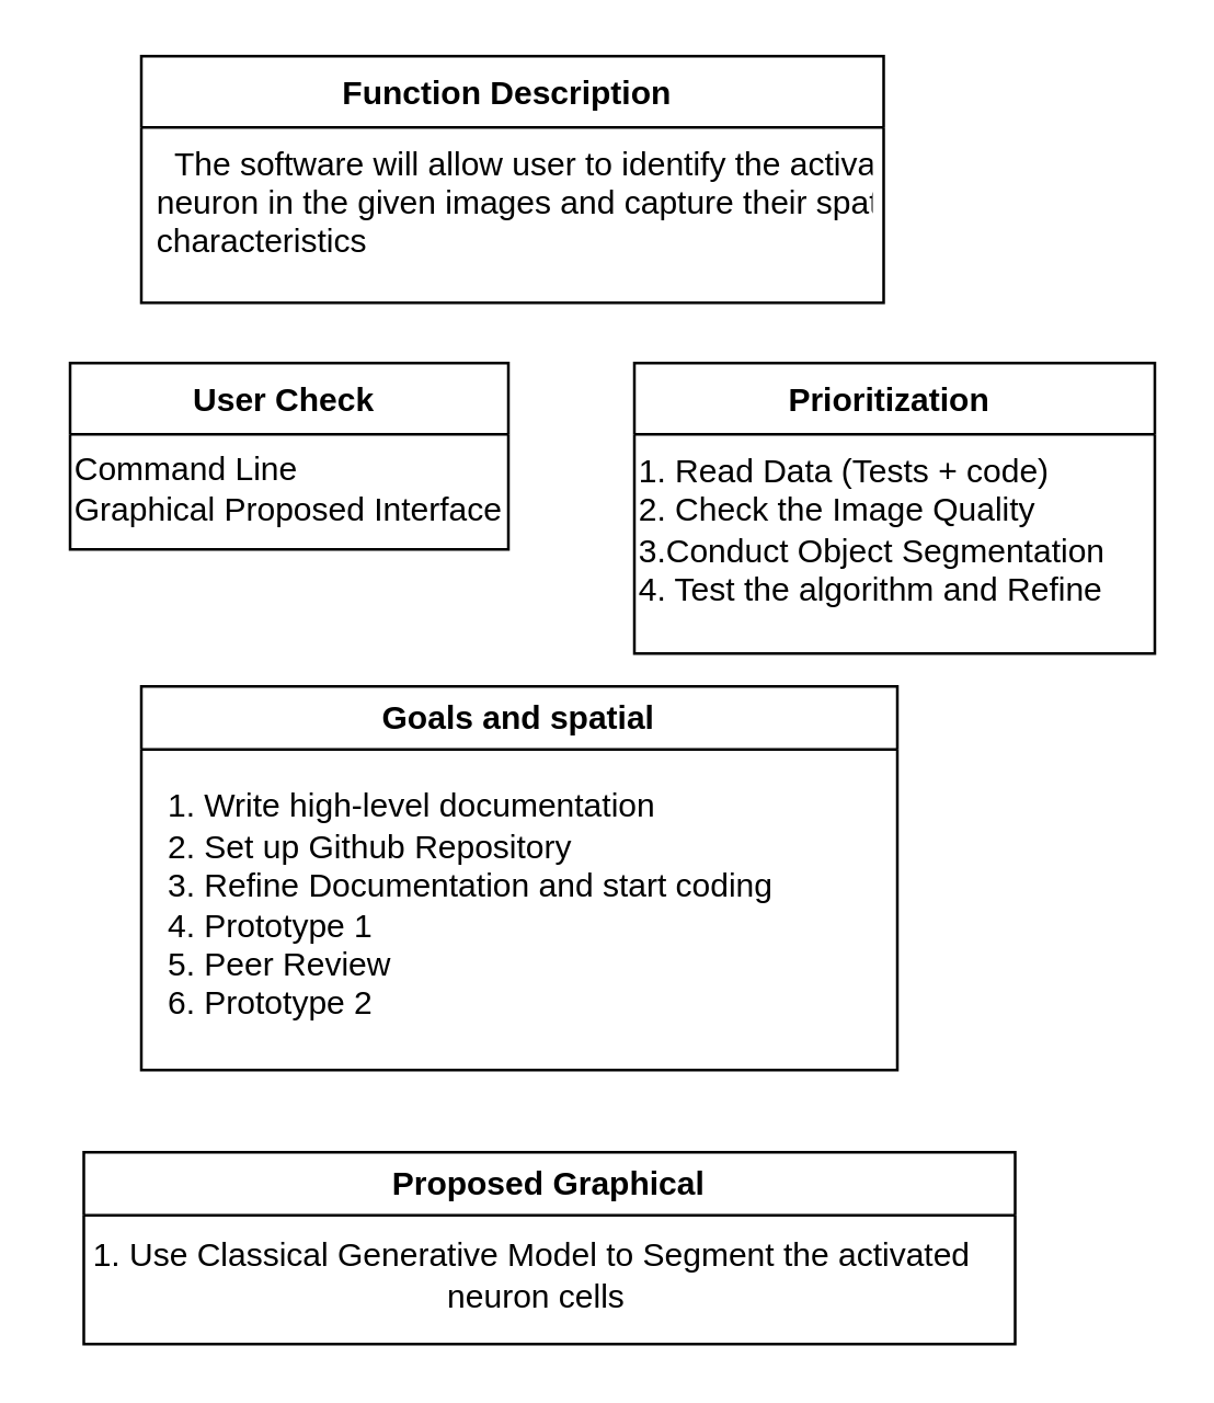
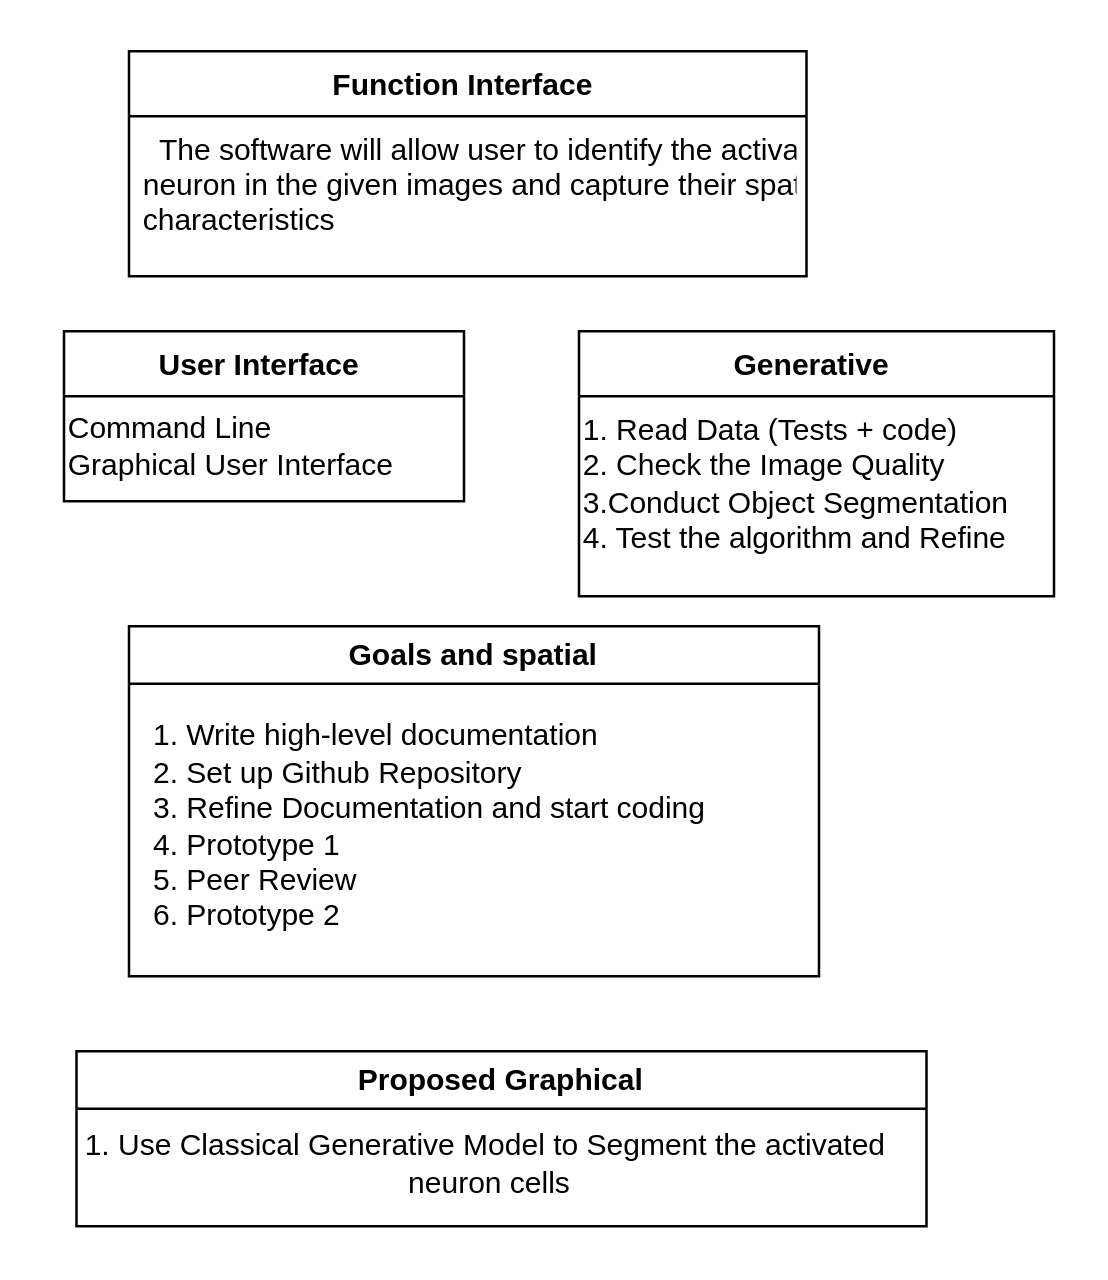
  <mxCell id="0" />
  <mxCell id="1" parent="0" />
- <mxCell id="2" value="User Check " style="swimlane;fontStyle=1;align=center;verticalAlign=top;childLayout=stackLayout;horizontal=1;startSize=26;horizontalStack=0;resizeParent=1;resizeLast=0;collapsible=1;marginBottom=0;rounded=0;shadow=0;strokeWidth=1;" parent="1" vertex="1"><mxGeometry x="25" y="132" width="160" height="68" as="geometry"><mxRectangle x="130" y="380" width="160" height="26" as="alternateBounds" /></mxGeometry></mxCell>
- <mxCell id="3" value="Command Line&lt;br&gt;Graphical Proposed Interface" style="text;html=1;align=left;verticalAlign=middle;resizable=0;points=[];autosize=1;strokeColor=none;fillColor=none;" vertex="1" parent="2"><mxGeometry y="26" width="160" height="40" as="geometry" /></mxCell>
- <mxCell id="4" value="Prioritization " style="swimlane;fontStyle=1;align=center;verticalAlign=top;childLayout=stackLayout;horizontal=1;startSize=26;horizontalStack=0;resizeParent=1;resizeLast=0;collapsible=1;marginBottom=0;rounded=0;shadow=0;strokeWidth=1;" parent="1" vertex="1"><mxGeometry x="231" y="132" width="190" height="106" as="geometry"><mxRectangle x="340" y="380" width="170" height="26" as="alternateBounds" /></mxGeometry></mxCell>
+ <mxCell id="2" value="User Interface " style="swimlane;fontStyle=1;align=center;verticalAlign=top;childLayout=stackLayout;horizontal=1;startSize=26;horizontalStack=0;resizeParent=1;resizeLast=0;collapsible=1;marginBottom=0;rounded=0;shadow=0;strokeWidth=1;" parent="1" vertex="1"><mxGeometry x="25" y="132" width="160" height="68" as="geometry"><mxRectangle x="130" y="380" width="160" height="26" as="alternateBounds" /></mxGeometry></mxCell>
+ <mxCell id="3" value="Command Line&lt;br&gt;Graphical User Interface" style="text;html=1;align=left;verticalAlign=middle;resizable=0;points=[];autosize=1;strokeColor=none;fillColor=none;" vertex="1" parent="2"><mxGeometry y="26" width="160" height="40" as="geometry" /></mxCell>
+ <mxCell id="4" value="Generative " style="swimlane;fontStyle=1;align=center;verticalAlign=top;childLayout=stackLayout;horizontal=1;startSize=26;horizontalStack=0;resizeParent=1;resizeLast=0;collapsible=1;marginBottom=0;rounded=0;shadow=0;strokeWidth=1;" parent="1" vertex="1"><mxGeometry x="231" y="132" width="190" height="106" as="geometry"><mxRectangle x="340" y="380" width="170" height="26" as="alternateBounds" /></mxGeometry></mxCell>
  <mxCell id="5" value="1. Read Data (Tests + code)&lt;br&gt;2. Check the Image Quality&amp;nbsp;&lt;br&gt;3.Conduct Object Segmentation&lt;br&gt;4. Test the algorithm and Refine" style="text;html=1;align=left;verticalAlign=middle;resizable=0;points=[];autosize=1;strokeColor=none;fillColor=none;" vertex="1" parent="4"><mxGeometry y="26" width="190" height="70" as="geometry" /></mxCell>
- <mxCell id="6" value="Function Description " style="swimlane;fontStyle=1;align=center;verticalAlign=top;childLayout=stackLayout;horizontal=1;startSize=26;horizontalStack=0;resizeParent=1;resizeLast=0;collapsible=1;marginBottom=0;rounded=0;shadow=0;strokeWidth=1;" parent="1" vertex="1"><mxGeometry x="51" y="20" width="271" height="90" as="geometry"><mxRectangle x="550" y="140" width="160" height="26" as="alternateBounds" /></mxGeometry></mxCell>
+ <mxCell id="6" value="Function Interface " style="swimlane;fontStyle=1;align=center;verticalAlign=top;childLayout=stackLayout;horizontal=1;startSize=26;horizontalStack=0;resizeParent=1;resizeLast=0;collapsible=1;marginBottom=0;rounded=0;shadow=0;strokeWidth=1;" parent="1" vertex="1"><mxGeometry x="51" y="20" width="271" height="90" as="geometry"><mxRectangle x="550" y="140" width="160" height="26" as="alternateBounds" /></mxGeometry></mxCell>
  <mxCell id="7" value="  The software will allow user to identify the activated &#10;neuron in the given images and capture their spatial &#10;characteristics" style="text;align=left;verticalAlign=top;spacingLeft=4;spacingRight=4;overflow=hidden;rotatable=0;points=[[0,0.5],[1,0.5]];portConstraint=eastwest;" parent="6" vertex="1"><mxGeometry y="26" width="271" height="60" as="geometry" /></mxCell>
  <mxCell id="8" value="Goals and spatial" style="swimlane;whiteSpace=wrap;html=1;" vertex="1" parent="1"><mxGeometry x="51" y="250" width="276" height="140" as="geometry" /></mxCell>
  <mxCell id="9" value="&lt;div style=&quot;text-align: left;&quot;&gt;&lt;span style=&quot;background-color: initial;&quot;&gt;1. Write high-level documentation&lt;/span&gt;&lt;/div&gt;&lt;div style=&quot;text-align: left;&quot;&gt;&lt;span style=&quot;background-color: initial;&quot;&gt;2. Set up Github Repository&amp;nbsp;&lt;/span&gt;&lt;/div&gt;&lt;div style=&quot;text-align: left;&quot;&gt;&lt;span style=&quot;background-color: initial;&quot;&gt;3. Refine Documentation and start coding&lt;/span&gt;&lt;/div&gt;&lt;div style=&quot;text-align: left;&quot;&gt;4. Prototype 1&lt;br style=&quot;border-color: var(--border-color); text-align: center;&quot;&gt;&lt;span style=&quot;text-align: center;&quot;&gt;5. Peer Review&lt;/span&gt;&lt;/div&gt;&lt;div style=&quot;text-align: left;&quot;&gt;&lt;span style=&quot;text-align: center;&quot;&gt;6. Prototype 2&lt;/span&gt;&lt;/div&gt;" style="text;html=1;align=center;verticalAlign=middle;resizable=0;points=[];autosize=1;strokeColor=none;fillColor=none;" vertex="1" parent="8"><mxGeometry y="30" width="240" height="100" as="geometry" /></mxCell>
  <mxCell id="10" value="Proposed Graphical" style="swimlane;whiteSpace=wrap;html=1;" vertex="1" parent="1"><mxGeometry x="30" y="420" width="340" height="70" as="geometry" /></mxCell>
  <mxCell id="11" value="1. Use Classical Generative Model to Segment the activated&amp;nbsp;&lt;br&gt;neuron cells" style="text;html=1;align=center;verticalAlign=middle;resizable=0;points=[];autosize=1;strokeColor=none;fillColor=none;" vertex="1" parent="10"><mxGeometry x="-10" y="25" width="350" height="40" as="geometry" /></mxCell>
